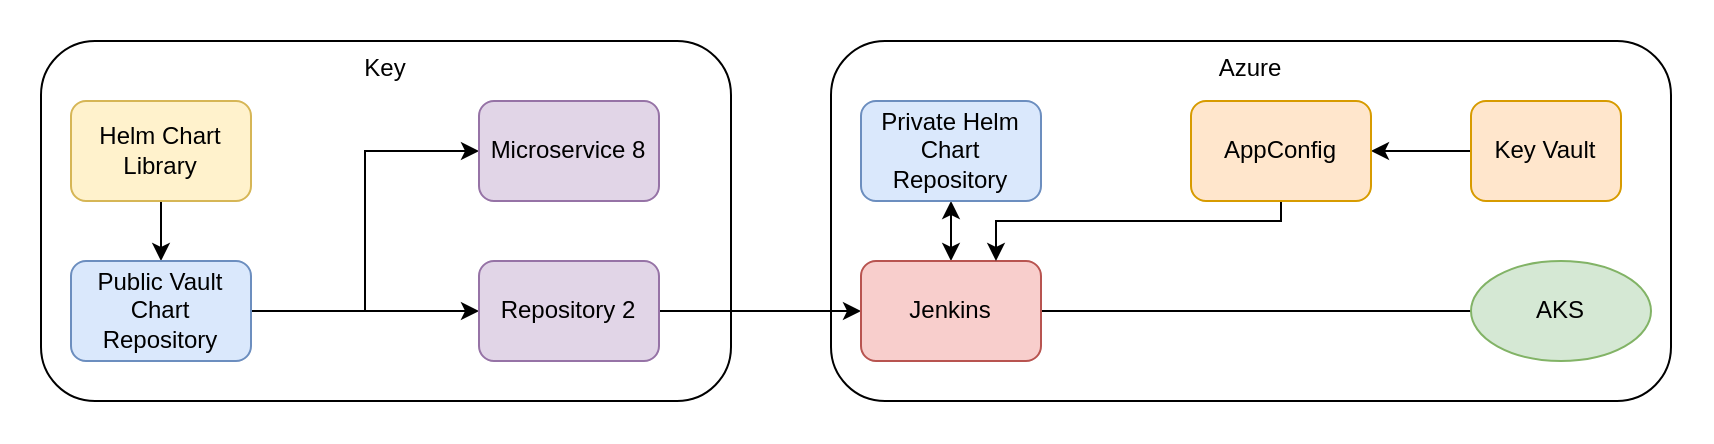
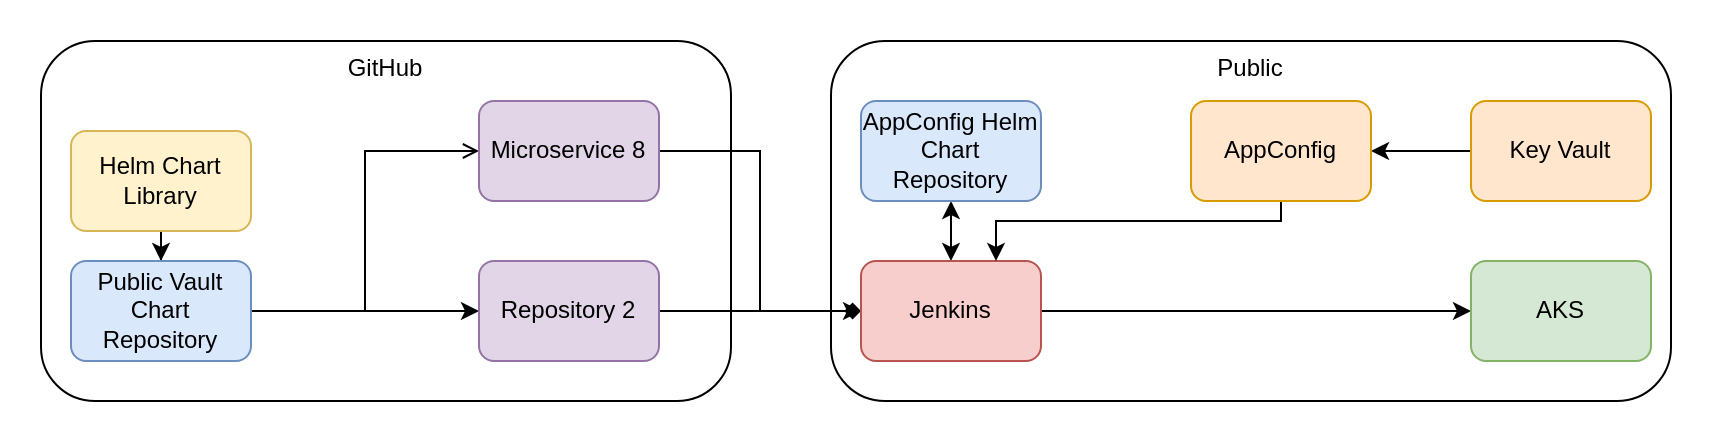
  <mxCell id="0" />
  <mxCell id="1" parent="0" />
- <mxCell id="2" value="Azure" style="rounded=1;whiteSpace=wrap;html=1;verticalAlign=top;" vertex="1" parent="1"><mxGeometry x="415" y="20" width="420" height="180" as="geometry" /></mxCell>
- <mxCell id="3" value="Key" style="rounded=1;whiteSpace=wrap;html=1;verticalAlign=top;" vertex="1" parent="1"><mxGeometry x="20" y="20" width="345" height="180" as="geometry" /></mxCell>
+ <mxCell id="2" value="Public" style="rounded=1;whiteSpace=wrap;html=1;verticalAlign=top;" vertex="1" parent="1"><mxGeometry x="415" y="20" width="420" height="180" as="geometry" /></mxCell>
+ <mxCell id="3" value="GitHub" style="rounded=1;whiteSpace=wrap;html=1;verticalAlign=top;" vertex="1" parent="1"><mxGeometry x="20" y="20" width="345" height="180" as="geometry" /></mxCell>
  <mxCell id="4" value="" style="edgeStyle=orthogonalEdgeStyle;rounded=0;orthogonalLoop=1;jettySize=auto;html=1;" edge="1" parent="1" source="5" target="8"><mxGeometry relative="1" as="geometry" /></mxCell>
- <mxCell id="5" value="Helm Chart Library" style="rounded=1;whiteSpace=wrap;html=1;fillColor=#fff2cc;strokeColor=#d6b656;" vertex="1" parent="1"><mxGeometry x="35" y="50" width="90" height="50" as="geometry" /></mxCell>
- <mxCell id="6" style="edgeStyle=orthogonalEdgeStyle;rounded=0;orthogonalLoop=1;jettySize=auto;html=1;entryX=0;entryY=0.5;entryDx=0;entryDy=0;" edge="1" parent="1" source="8" target="10"><mxGeometry relative="1" as="geometry" /></mxCell>
+ <mxCell id="5" value="Helm Chart Library" style="rounded=1;whiteSpace=wrap;html=1;fillColor=#fff2cc;strokeColor=#d6b656;" vertex="1" parent="1"><mxGeometry x="35" y="65" width="90" height="50" as="geometry" /></mxCell>
+ <mxCell id="6" style="edgeStyle=orthogonalEdgeStyle;rounded=0;orthogonalLoop=1;jettySize=auto;html=1;entryX=0;entryY=0.5;entryDx=0;entryDy=0;endArrow=open;" edge="1" parent="1" source="8" target="10"><mxGeometry relative="1" as="geometry" /></mxCell>
  <mxCell id="7" value="" style="edgeStyle=orthogonalEdgeStyle;rounded=0;orthogonalLoop=1;jettySize=auto;html=1;" edge="1" parent="1" source="8" target="12"><mxGeometry relative="1" as="geometry" /></mxCell>
  <mxCell id="8" value="Public Vault Chart Repository" style="rounded=1;whiteSpace=wrap;html=1;fillColor=#dae8fc;strokeColor=#6c8ebf;" vertex="1" parent="1"><mxGeometry x="35" y="130" width="90" height="50" as="geometry" /></mxCell>
+ <mxCell id="9" style="edgeStyle=orthogonalEdgeStyle;rounded=0;orthogonalLoop=1;jettySize=auto;html=1;entryX=0;entryY=0.5;entryDx=0;entryDy=0;" edge="1" parent="1" source="10" target="16"><mxGeometry relative="1" as="geometry" /></mxCell>
  <mxCell id="10" value="Microservice 8" style="rounded=1;whiteSpace=wrap;html=1;fillColor=#e1d5e7;strokeColor=#9673a6;" vertex="1" parent="1"><mxGeometry x="239" y="50" width="90" height="50" as="geometry" /></mxCell>
- <mxCell id="11" style="edgeStyle=orthogonalEdgeStyle;rounded=0;orthogonalLoop=1;jettySize=auto;html=1;entryX=0;entryY=0.5;entryDx=0;entryDy=0;" edge="1" parent="1" source="12" target="16"><mxGeometry relative="1" as="geometry" /></mxCell>
+ <mxCell id="11" style="edgeStyle=orthogonalEdgeStyle;rounded=0;orthogonalLoop=1;jettySize=auto;html=1;entryX=0;entryY=0.5;entryDx=0;entryDy=0;endArrow=diamond;" edge="1" parent="1" source="12" target="16"><mxGeometry relative="1" as="geometry" /></mxCell>
  <mxCell id="12" value="Repository 2" style="rounded=1;whiteSpace=wrap;html=1;fillColor=#e1d5e7;strokeColor=#9673a6;" vertex="1" parent="1"><mxGeometry x="239" y="130" width="90" height="50" as="geometry" /></mxCell>
  <mxCell id="13" value="" style="edgeStyle=orthogonalEdgeStyle;rounded=0;orthogonalLoop=1;jettySize=auto;html=1;startArrow=classic;startFill=1;" edge="1" parent="1" source="14" target="16"><mxGeometry relative="1" as="geometry" /></mxCell>
- <mxCell id="14" value="Private Helm Chart Repository" style="rounded=1;whiteSpace=wrap;html=1;fillColor=#dae8fc;strokeColor=#6c8ebf;" vertex="1" parent="1"><mxGeometry x="430" y="50" width="90" height="50" as="geometry" /></mxCell>
- <mxCell id="15" value="" style="edgeStyle=orthogonalEdgeStyle;rounded=0;orthogonalLoop=1;jettySize=auto;html=1;endArrow=none;" edge="1" parent="1" source="16" target="17"><mxGeometry relative="1" as="geometry" /></mxCell>
+ <mxCell id="14" value="AppConfig Helm Chart Repository" style="rounded=1;whiteSpace=wrap;html=1;fillColor=#dae8fc;strokeColor=#6c8ebf;" vertex="1" parent="1"><mxGeometry x="430" y="50" width="90" height="50" as="geometry" /></mxCell>
+ <mxCell id="15" value="" style="edgeStyle=orthogonalEdgeStyle;rounded=0;orthogonalLoop=1;jettySize=auto;html=1;" edge="1" parent="1" source="16" target="17"><mxGeometry relative="1" as="geometry" /></mxCell>
  <mxCell id="16" value="Jenkins" style="rounded=1;whiteSpace=wrap;html=1;fillColor=#f8cecc;strokeColor=#b85450;" vertex="1" parent="1"><mxGeometry x="430" y="130" width="90" height="50" as="geometry" /></mxCell>
- <mxCell id="17" value="AKS" style="ellipse;whiteSpace=wrap;html=1;fillColor=#d5e8d4;strokeColor=#82b366;" vertex="1" parent="1"><mxGeometry x="735" y="130" width="90" height="50" as="geometry" /></mxCell>
+ <mxCell id="17" value="AKS" style="rounded=1;whiteSpace=wrap;html=1;fillColor=#d5e8d4;strokeColor=#82b366;" vertex="1" parent="1"><mxGeometry x="735" y="130" width="90" height="50" as="geometry" /></mxCell>
  <mxCell id="18" value="" style="edgeStyle=orthogonalEdgeStyle;rounded=0;orthogonalLoop=1;jettySize=auto;html=1;" edge="1" parent="1" source="19" target="21"><mxGeometry relative="1" as="geometry" /></mxCell>
- <mxCell id="19" value="Key Vault" style="rounded=1;whiteSpace=wrap;html=1;fillColor=#ffe6cc;strokeColor=#d79b00;" vertex="1" parent="1"><mxGeometry x="735" y="50" width="75" height="50" as="geometry" /></mxCell>
+ <mxCell id="19" value="Key Vault" style="rounded=1;whiteSpace=wrap;html=1;fillColor=#ffe6cc;strokeColor=#d79b00;" vertex="1" parent="1"><mxGeometry x="735" y="50" width="90" height="50" as="geometry" /></mxCell>
  <mxCell id="20" style="edgeStyle=orthogonalEdgeStyle;rounded=0;orthogonalLoop=1;jettySize=auto;html=1;entryX=0.75;entryY=0;entryDx=0;entryDy=0;" edge="1" parent="1" source="21" target="16"><mxGeometry relative="1" as="geometry"><Array as="points"><mxPoint x="640" y="110" /><mxPoint x="498" y="110" /></Array></mxGeometry></mxCell>
  <mxCell id="21" value="AppConfig" style="rounded=1;whiteSpace=wrap;html=1;fillColor=#ffe6cc;strokeColor=#d79b00;" vertex="1" parent="1"><mxGeometry x="595" y="50" width="90" height="50" as="geometry" /></mxCell>
